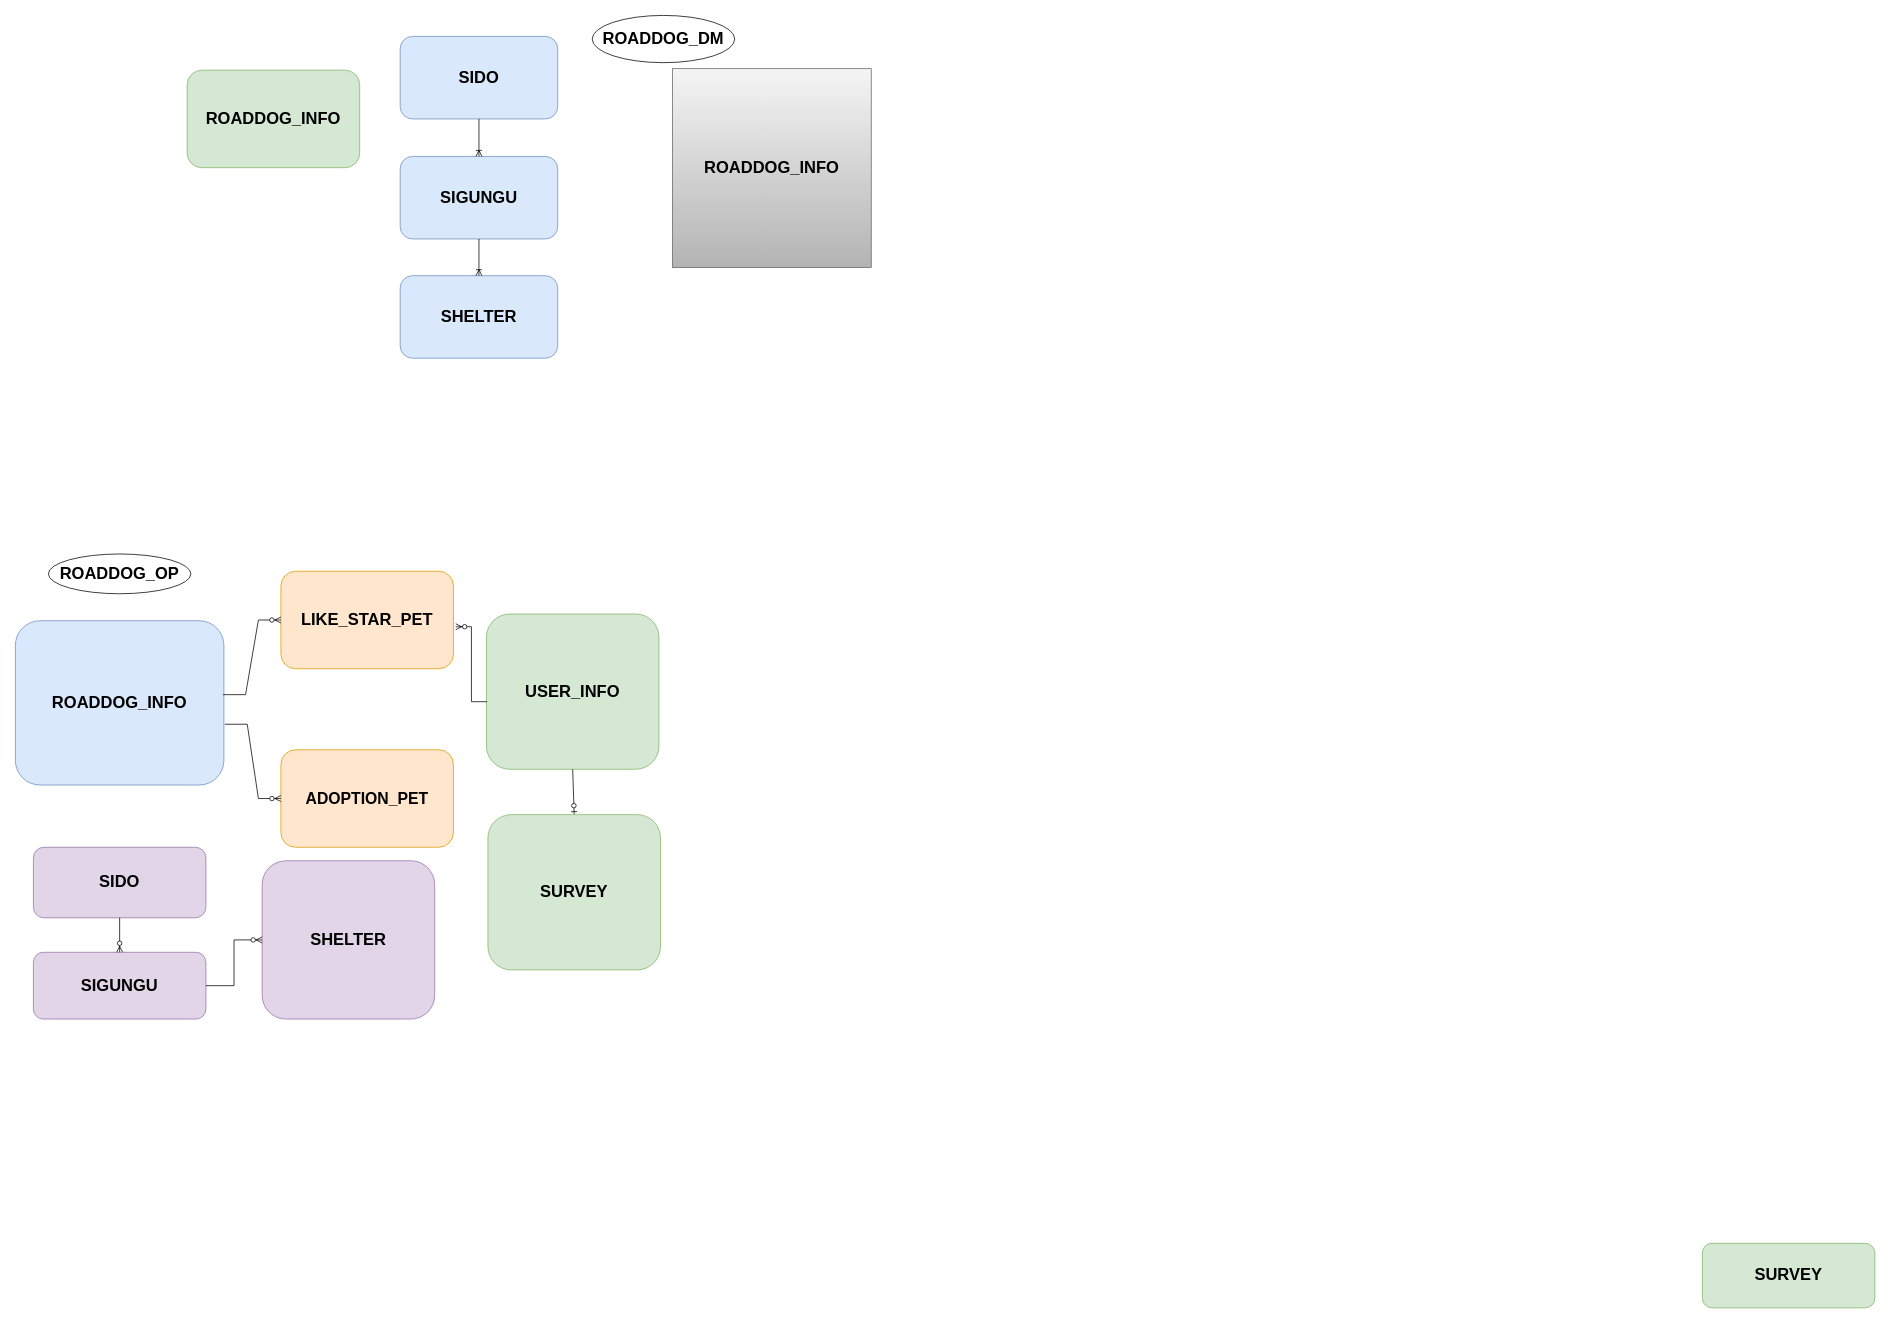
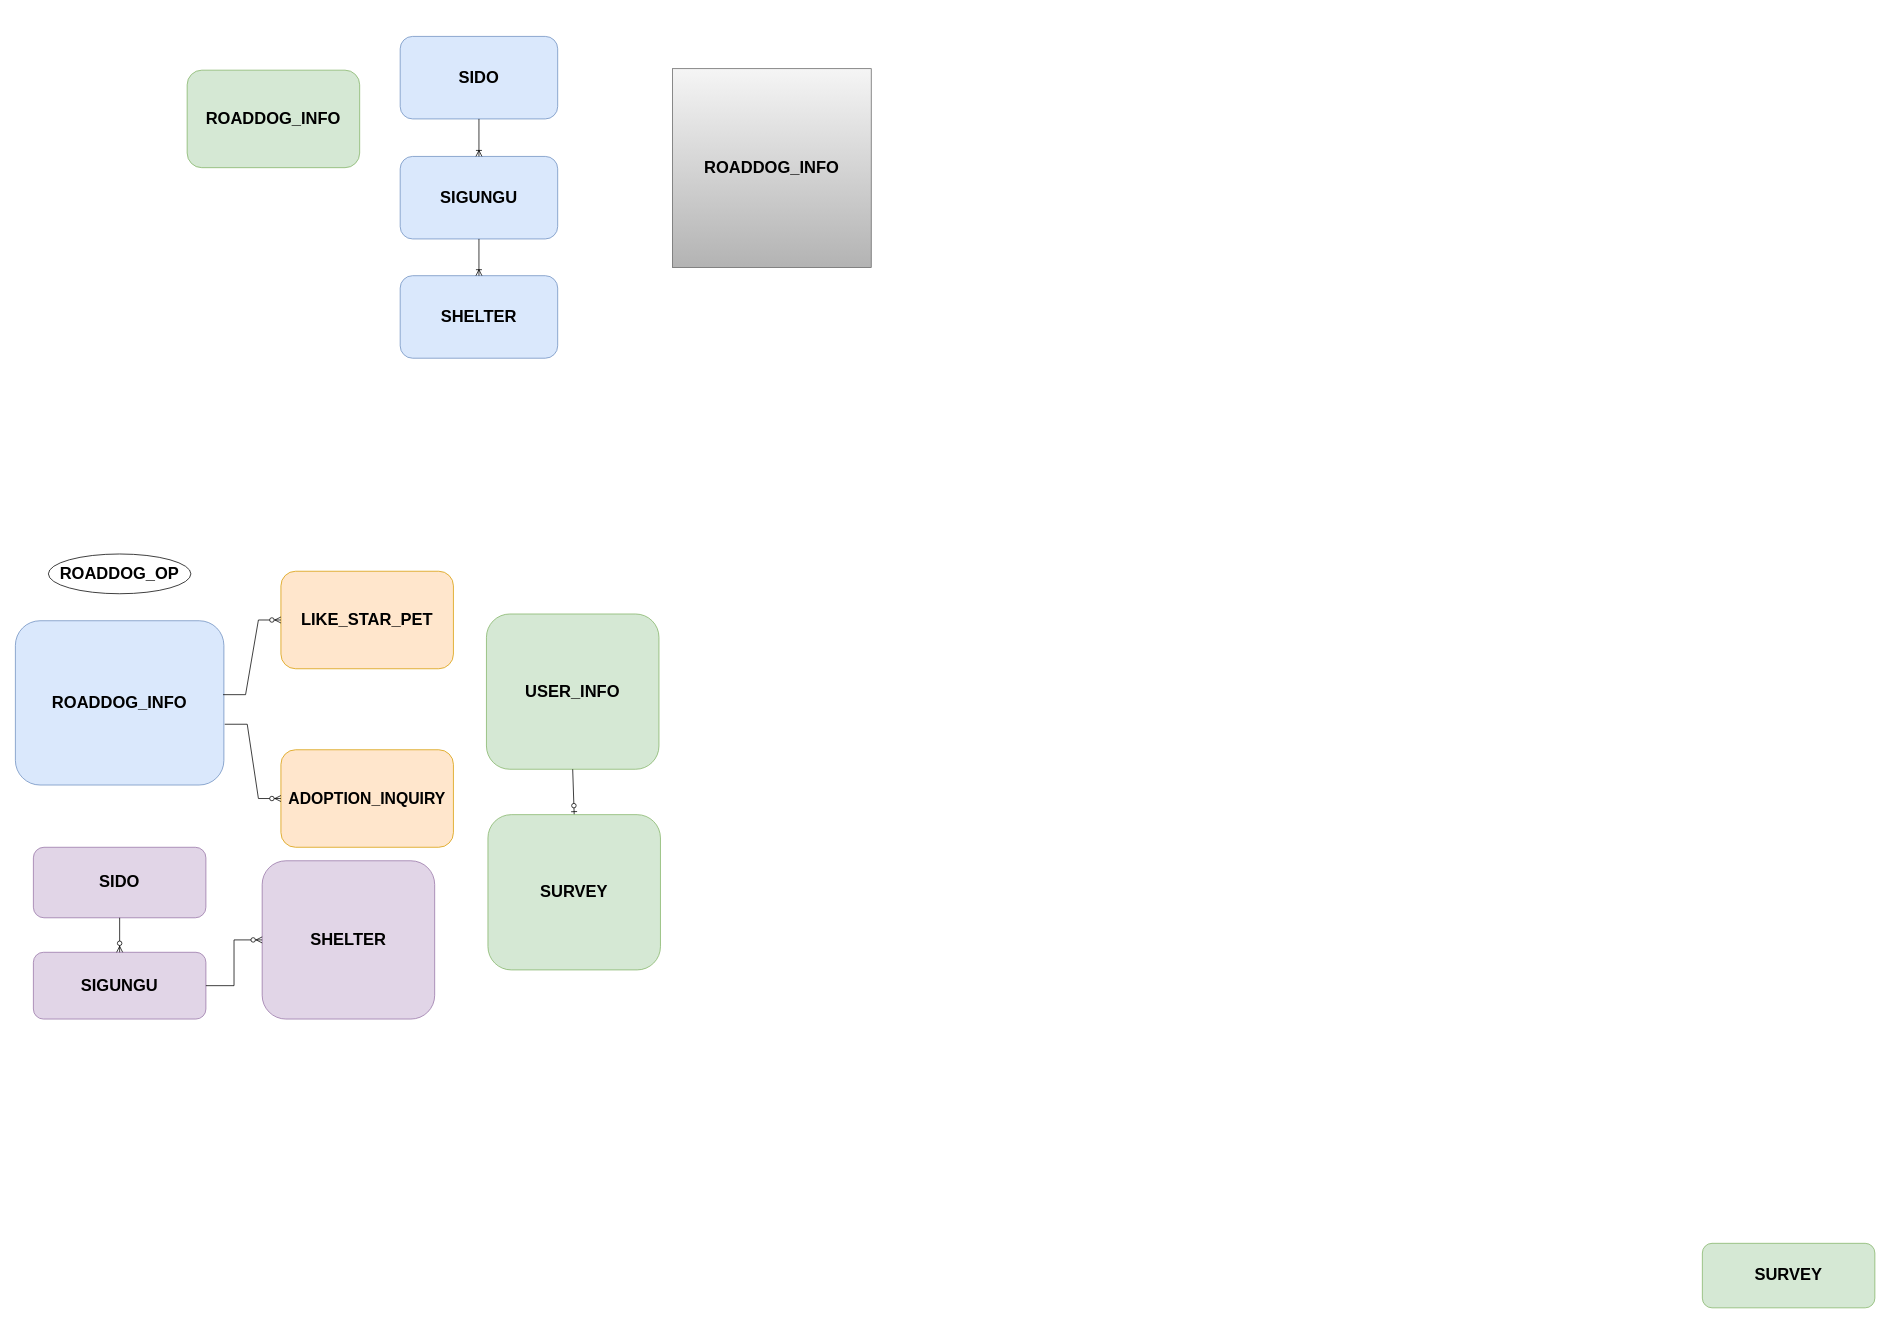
  <mxCell id="0" />
  <mxCell id="1" parent="0" />
  <mxCell id="2" value="&lt;font size=&quot;1&quot; style=&quot;&quot;&gt;&lt;b style=&quot;font-size: 22px;&quot;&gt;ROADDOG_INFO&lt;/b&gt;&lt;/font&gt;" style="rounded=1;whiteSpace=wrap;html=1;fillColor=#d5e8d4;strokeColor=#82b366;" vertex="1" parent="1"><mxGeometry x="249" y="93" width="230" height="130" as="geometry" /></mxCell>
  <mxCell id="3" value="&lt;font size=&quot;1&quot; style=&quot;&quot;&gt;&lt;b style=&quot;font-size: 22px;&quot;&gt;SHELTER&lt;/b&gt;&lt;/font&gt;" style="rounded=1;whiteSpace=wrap;html=1;fillColor=#dae8fc;strokeColor=#6c8ebf;" vertex="1" parent="1"><mxGeometry x="533" y="367" width="210" height="110" as="geometry" /></mxCell>
  <mxCell id="4" value="&lt;font size=&quot;1&quot; style=&quot;&quot;&gt;&lt;b style=&quot;font-size: 22px;&quot;&gt;SIDO&lt;/b&gt;&lt;/font&gt;" style="rounded=1;whiteSpace=wrap;html=1;fillColor=#dae8fc;strokeColor=#6c8ebf;" vertex="1" parent="1"><mxGeometry x="533" y="48" width="210" height="110" as="geometry" /></mxCell>
  <mxCell id="5" value="&lt;font size=&quot;1&quot; style=&quot;&quot;&gt;&lt;b style=&quot;font-size: 22px;&quot;&gt;SIGUNGU&lt;/b&gt;&lt;/font&gt;" style="rounded=1;whiteSpace=wrap;html=1;fillColor=#dae8fc;strokeColor=#6c8ebf;" vertex="1" parent="1"><mxGeometry x="533" y="208" width="210" height="110" as="geometry" /></mxCell>
  <mxCell id="6" value="" style="fontSize=12;html=1;endArrow=ERoneToMany;rounded=0;exitX=0.5;exitY=1;exitDx=0;exitDy=0;entryX=0.5;entryY=0;entryDx=0;entryDy=0;" edge="1" parent="1" source="4" target="5"><mxGeometry width="100" height="100" relative="1" as="geometry"><mxPoint x="637.5" y="108" as="sourcePoint" /><mxPoint x="637.5" y="188" as="targetPoint" /></mxGeometry></mxCell>
  <mxCell id="7" value="" style="fontSize=12;html=1;endArrow=ERoneToMany;rounded=0;exitX=0.5;exitY=1;exitDx=0;exitDy=0;entryX=0.5;entryY=0;entryDx=0;entryDy=0;" edge="1" parent="1" source="5" target="3"><mxGeometry width="100" height="100" relative="1" as="geometry"><mxPoint x="637.5" y="338" as="sourcePoint" /><mxPoint x="637.5" y="408" as="targetPoint" /></mxGeometry></mxCell>
  <mxCell id="8" value="&lt;font size=&quot;1&quot; style=&quot;&quot;&gt;&lt;b style=&quot;font-size: 22px;&quot;&gt;ROADDOG_INFO&lt;/b&gt;&lt;/font&gt;" style="rounded=1;whiteSpace=wrap;html=1;fillColor=#dae8fc;strokeColor=#6c8ebf;" vertex="1" parent="1"><mxGeometry x="20" y="827" width="278" height="219" as="geometry" /></mxCell>
  <mxCell id="9" value="&lt;span style=&quot;font-size: 22px;&quot;&gt;&lt;b&gt;SIDO&lt;/b&gt;&lt;/span&gt;" style="rounded=1;whiteSpace=wrap;html=1;fillColor=#e1d5e7;strokeColor=#9673a6;" vertex="1" parent="1"><mxGeometry x="44" y="1129" width="230" height="94" as="geometry" /></mxCell>
  <mxCell id="10" value="&lt;span style=&quot;font-size: 22px;&quot;&gt;&lt;b&gt;SIGUNGU&lt;/b&gt;&lt;/span&gt;" style="rounded=1;whiteSpace=wrap;html=1;fillColor=#e1d5e7;strokeColor=#9673a6;" vertex="1" parent="1"><mxGeometry x="44" y="1269" width="230" height="89" as="geometry" /></mxCell>
  <mxCell id="11" value="&lt;span style=&quot;font-size: 22px;&quot;&gt;&lt;b&gt;SHELTER&lt;/b&gt;&lt;/span&gt;" style="rounded=1;whiteSpace=wrap;html=1;fillColor=#e1d5e7;strokeColor=#9673a6;" vertex="1" parent="1"><mxGeometry x="349" y="1147" width="230" height="211" as="geometry" /></mxCell>
  <mxCell id="12" value="&lt;span style=&quot;font-size: 22px;&quot;&gt;&lt;b&gt;USER_INFO&lt;/b&gt;&lt;/span&gt;" style="rounded=1;whiteSpace=wrap;html=1;fillColor=#d5e8d4;strokeColor=#82b366;" vertex="1" parent="1"><mxGeometry x="648" y="818" width="230" height="207" as="geometry" /></mxCell>
  <mxCell id="13" value="&lt;span style=&quot;font-size: 22px;&quot;&gt;&lt;b&gt;LIKE_STAR_PET&lt;/b&gt;&lt;/span&gt;" style="rounded=1;whiteSpace=wrap;html=1;fillColor=#ffe6cc;strokeColor=#d79b00;" vertex="1" parent="1"><mxGeometry x="374" y="761" width="230" height="130" as="geometry" /></mxCell>
- <mxCell id="14" value="&lt;b style=&quot;&quot;&gt;&lt;font style=&quot;font-size: 21px;&quot;&gt;ADOPTION_PET&lt;/font&gt;&lt;/b&gt;" style="rounded=1;whiteSpace=wrap;html=1;fillColor=#ffe6cc;strokeColor=#d79b00;" vertex="1" parent="1"><mxGeometry x="374" y="999" width="230" height="130" as="geometry" /></mxCell>
+ <mxCell id="14" value="&lt;b style=&quot;&quot;&gt;&lt;font style=&quot;font-size: 21px;&quot;&gt;ADOPTION_INQUIRY&lt;/font&gt;&lt;/b&gt;" style="rounded=1;whiteSpace=wrap;html=1;fillColor=#ffe6cc;strokeColor=#d79b00;" vertex="1" parent="1"><mxGeometry x="374" y="999" width="230" height="130" as="geometry" /></mxCell>
  <mxCell id="15" value="&lt;span style=&quot;font-size: 22px;&quot;&gt;&lt;b&gt;SURVEY&lt;/b&gt;&lt;/span&gt;" style="rounded=1;whiteSpace=wrap;html=1;fillColor=#d5e8d4;strokeColor=#82b366;" vertex="1" parent="1"><mxGeometry x="2269" y="1657" width="230" height="86" as="geometry" /></mxCell>
  <mxCell id="16" value="" style="edgeStyle=entityRelationEdgeStyle;fontSize=12;html=1;endArrow=ERzeroToMany;endFill=1;rounded=0;exitX=0.996;exitY=0.45;exitDx=0;exitDy=0;exitPerimeter=0;entryX=0;entryY=0.5;entryDx=0;entryDy=0;" edge="1" parent="1" source="8" target="13"><mxGeometry width="100" height="100" relative="1" as="geometry"><mxPoint x="311" y="986" as="sourcePoint" /><mxPoint x="411" y="886" as="targetPoint" /></mxGeometry></mxCell>
  <mxCell id="17" value="" style="edgeStyle=entityRelationEdgeStyle;fontSize=12;html=1;endArrow=ERzeroToMany;endFill=1;rounded=0;exitX=1.004;exitY=0.63;exitDx=0;exitDy=0;exitPerimeter=0;entryX=0;entryY=0.5;entryDx=0;entryDy=0;" edge="1" parent="1" source="8" target="14"><mxGeometry width="100" height="100" relative="1" as="geometry"><mxPoint x="306.888" y="946" as="sourcePoint" /><mxPoint x="384" y="856" as="targetPoint" /></mxGeometry></mxCell>
- <mxCell id="18" value="" style="edgeStyle=elbowEdgeStyle;fontSize=12;html=1;endArrow=ERzeroToMany;endFill=1;rounded=0;entryX=1.013;entryY=0.569;entryDx=0;entryDy=0;exitX=0.004;exitY=0.565;exitDx=0;exitDy=0;entryPerimeter=0;exitPerimeter=0;" edge="1" parent="1" source="12" target="13"><mxGeometry width="100" height="100" relative="1" as="geometry"><mxPoint x="649" y="933.5" as="sourcePoint" /><mxPoint x="609.07" y="837.05" as="targetPoint" /></mxGeometry></mxCell>
  <mxCell id="19" value="" style="fontSize=12;html=1;endArrow=ERzeroToOne;endFill=1;rounded=0;exitX=0.5;exitY=1;exitDx=0;exitDy=0;entryX=0.5;entryY=0;entryDx=0;entryDy=0;" edge="1" parent="1" source="12" target="20"><mxGeometry width="100" height="100" relative="1" as="geometry"><mxPoint x="764" y="1042" as="sourcePoint" /><mxPoint x="766" y="1142" as="targetPoint" /></mxGeometry></mxCell>
  <mxCell id="20" value="&lt;span style=&quot;font-size: 22px;&quot;&gt;&lt;b&gt;SURVEY&lt;/b&gt;&lt;/span&gt;" style="rounded=1;whiteSpace=wrap;html=1;fillColor=#d5e8d4;strokeColor=#82b366;" vertex="1" parent="1"><mxGeometry x="650" y="1085.5" width="230" height="207" as="geometry" /></mxCell>
  <mxCell id="21" value="" style="fontSize=12;html=1;endArrow=ERzeroToMany;endFill=1;rounded=0;entryX=0;entryY=0.5;entryDx=0;entryDy=0;exitX=1;exitY=0.5;exitDx=0;exitDy=0;edgeStyle=orthogonalEdgeStyle;" edge="1" parent="1" source="10" target="11"><mxGeometry width="100" height="100" relative="1" as="geometry"><mxPoint x="287.06" y="1313" as="sourcePoint" /><mxPoint x="441.95" y="1313" as="targetPoint" /></mxGeometry></mxCell>
  <mxCell id="22" value="" style="fontSize=12;html=1;endArrow=ERzeroToMany;endFill=1;rounded=0;exitX=0.5;exitY=1;exitDx=0;exitDy=0;entryX=0.5;entryY=0;entryDx=0;entryDy=0;" edge="1" parent="1" source="9" target="10"><mxGeometry width="100" height="100" relative="1" as="geometry"><mxPoint x="158.5" y="1237" as="sourcePoint" /><mxPoint x="159" y="1257" as="targetPoint" /></mxGeometry></mxCell>
  <mxCell id="23" value="&lt;b style=&quot;font-size: 22px;&quot;&gt;ROADDOG_OP&lt;/b&gt;" style="ellipse;whiteSpace=wrap;html=1;fontSize=21;fillColor=none;" vertex="1" parent="1"><mxGeometry x="64" y="738" width="190" height="53" as="geometry" /></mxCell>
- <mxCell id="24" value="&lt;b style=&quot;font-size: 22px;&quot;&gt;ROADDOG_DM&lt;/b&gt;" style="ellipse;whiteSpace=wrap;html=1;fontSize=21;fillColor=none;" vertex="1" parent="1"><mxGeometry x="789" y="20" width="190" height="63" as="geometry" /></mxCell>
  <mxCell id="25" value="&lt;b style=&quot;font-size: 22px;&quot;&gt;ROADDOG_INFO&lt;/b&gt;" style="whiteSpace=wrap;html=1;aspect=fixed;fontSize=21;fillColor=#f5f5f5;gradientColor=#b3b3b3;strokeColor=#666666;" vertex="1" parent="1"><mxGeometry x="896" y="91" width="265" height="265" as="geometry" /></mxCell>
